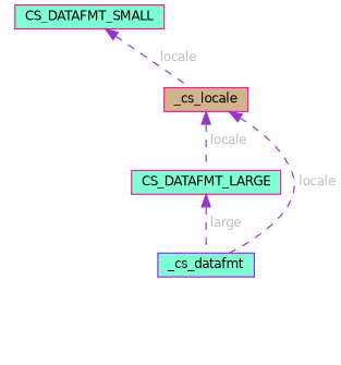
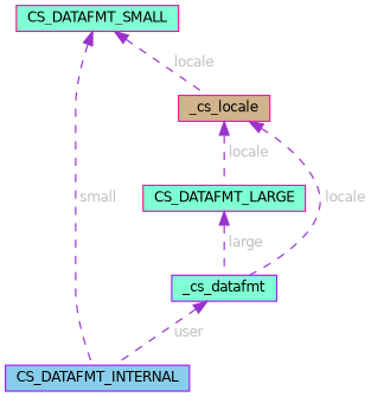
  digraph {
    node [color=deeppink fillcolor=aquamarine fontname=Helvetica fontsize=10 shape=box style=filled]
    edge [color=darkorchid3 dir=back fontcolor=grey fontname=Helvetica fontsize=10 labelfontname=Helvetica labelfontsize=10 style=dashed]
+   n1 [color=purple fillcolor=skyblue fontcolor=black height=0.2 label=CS_DATAFMT_INTERNAL width=0.4]
    n2 [height=0.2 label=CS_DATAFMT_SMALL width=0.4]
    n3 [fillcolor=tan height=0.2 label=_cs_locale width=0.4]
    n4 [height=0.2 label=CS_DATAFMT_LARGE width=0.4]
    n5 [color=purple height=0.2 label=_cs_datafmt width=0.4]
+   n2 -> n1 [label=" small"]
    n2 -> n3 [label=" locale"]
    n3 -> n4 [label=" locale"]
    n3 -> n5 [label=" locale"]
    n4 -> n5 [label=" large"]
+   n5 -> n1 [label=" user"]
  }
